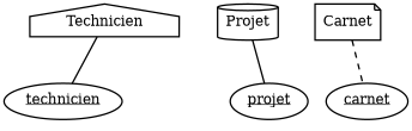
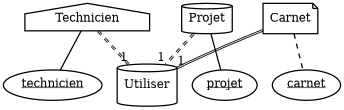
  graph {
    node [fillcolor="#FFFFFF" penwidth=1.5 shape=oval style=filled]
    edge [penwidth=1.5 style=solid]
    n1 [label=Technicien shape=house]
    n2 [label=<<u>technicien</u>>]
+   n3 [height=0.7 label=Utiliser shape=cylinder]
    n4 [label=Projet shape=cylinder]
    n5 [label=<<u>projet</u>>]
    n6 [label=Carnet shape=note]
    n7 [label=<<u>carnet</u>>]
    n1 -- n2
+   n1 -- n3 [color="#000000:#000000" headlabel=1 labeldistance=2 penwidth=1 style=dashed]
+   n4 -- n3 [color="#000000:#000000" headlabel=1 labeldistance=2 penwidth=1 style=dashed]
    n4 -- n5
+   n6 -- n3 [color="#000000:#000000" headlabel=1 labeldistance=2 penwidth=1]
    n6 -- n7 [style=dashed]
  }
